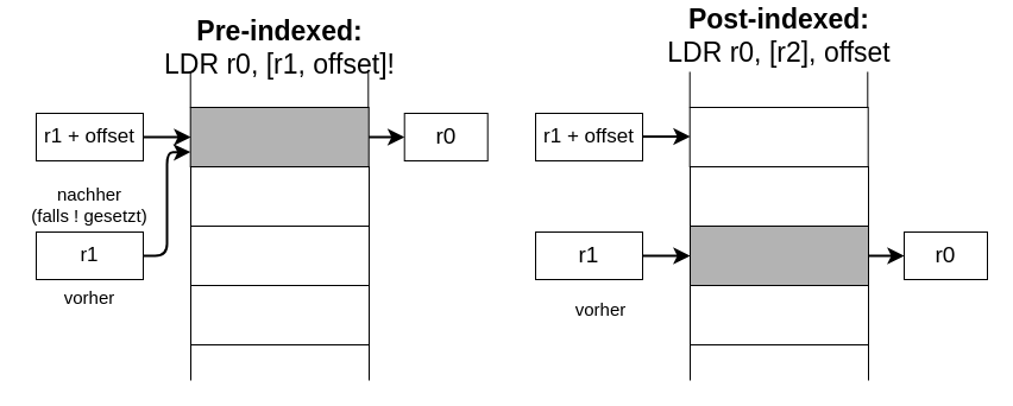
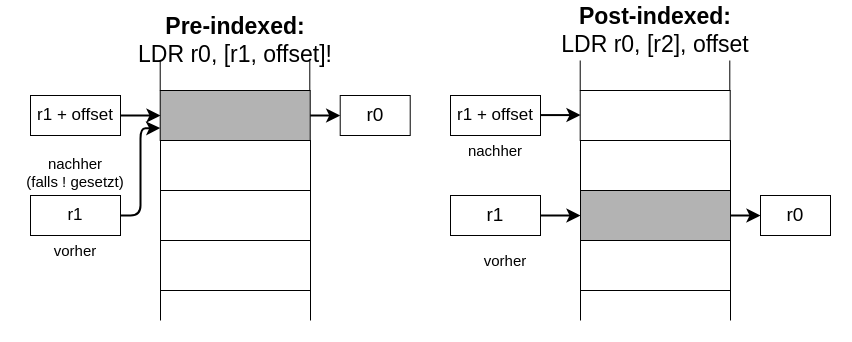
  <mxCell id="0" />
  <mxCell id="1" parent="0" />
  <mxCell id="2" value="" style="rounded=0;whiteSpace=wrap;html=1;hachureGap=4;pointerEvents=0;fillColor=#FFFFFF;" vertex="1" parent="1"><mxGeometry x="160" y="190" width="150" height="50" as="geometry" /></mxCell>
  <mxCell id="3" value="" style="rounded=0;whiteSpace=wrap;html=1;hachureGap=4;pointerEvents=0;fontStyle=4" vertex="1" parent="1"><mxGeometry x="160" y="140" width="150" height="50" as="geometry" /></mxCell>
  <mxCell id="4" value="" style="rounded=0;whiteSpace=wrap;html=1;hachureGap=4;pointerEvents=0;" vertex="1" parent="1"><mxGeometry x="160" y="240" width="150" height="50" as="geometry" /></mxCell>
  <mxCell id="5" value="" style="endArrow=none;html=1;startSize=14;endSize=14;sourcePerimeterSpacing=8;targetPerimeterSpacing=8;entryX=0;entryY=1;entryDx=0;entryDy=0;" edge="1" parent="1"><mxGeometry width="50" height="50" relative="1" as="geometry"><mxPoint x="310" y="320" as="sourcePoint" /><mxPoint x="310" y="290" as="targetPoint" /></mxGeometry></mxCell>
  <mxCell id="6" value="&lt;div&gt;&lt;font style=&quot;font-size: 23px&quot;&gt;&lt;b&gt;&lt;font style=&quot;font-size: 23px&quot;&gt;Pre-indexed:&lt;br&gt;&lt;/font&gt;&lt;/b&gt;&lt;/font&gt;&lt;/div&gt;&lt;div&gt;&lt;font style=&quot;font-size: 23px&quot;&gt;&lt;font style=&quot;font-size: 23px&quot;&gt;LDR r0, [r1, offset]!&lt;/font&gt;&lt;/font&gt;&lt;/div&gt;" style="text;html=1;strokeColor=none;fillColor=none;align=center;verticalAlign=middle;whiteSpace=wrap;rounded=0;hachureGap=4;pointerEvents=0;" vertex="1" parent="1"><mxGeometry x="120" y="30" width="230" height="20" as="geometry" /></mxCell>
  <mxCell id="7" value="" style="endArrow=none;html=1;startSize=14;endSize=14;sourcePerimeterSpacing=8;targetPerimeterSpacing=8;entryX=0;entryY=1;entryDx=0;entryDy=0;" edge="1" parent="1"><mxGeometry width="50" height="50" relative="1" as="geometry"><mxPoint x="160" y="320" as="sourcePoint" /><mxPoint x="160" y="290" as="targetPoint" /></mxGeometry></mxCell>
  <mxCell id="8" value="" style="endArrow=classic;html=1;startSize=14;endSize=8;sourcePerimeterSpacing=8;targetPerimeterSpacing=8;exitX=1;exitY=0.5;exitDx=0;exitDy=0;strokeWidth=2;entryX=0;entryY=0.75;entryDx=0;entryDy=0;" edge="1" parent="1" target="9"><mxGeometry width="50" height="50" relative="1" as="geometry"><mxPoint x="120" y="215" as="sourcePoint" /><mxPoint x="140" y="110" as="targetPoint" /><Array as="points"><mxPoint x="140" y="215" /><mxPoint x="140" y="128" /></Array></mxGeometry></mxCell>
  <mxCell id="9" value="" style="rounded=0;whiteSpace=wrap;html=1;hachureGap=4;pointerEvents=0;fontStyle=4;fillColor=#B3B3B3;" vertex="1" parent="1"><mxGeometry x="159.71" y="90" width="150" height="50" as="geometry" /></mxCell>
  <mxCell id="10" value="" style="endArrow=none;html=1;startSize=14;endSize=14;sourcePerimeterSpacing=8;targetPerimeterSpacing=8;entryX=0;entryY=1;entryDx=0;entryDy=0;" edge="1" parent="1"><mxGeometry width="50" height="50" relative="1" as="geometry"><mxPoint x="309.31" y="90" as="sourcePoint" /><mxPoint x="309.31" y="60" as="targetPoint" /></mxGeometry></mxCell>
  <mxCell id="11" value="" style="endArrow=none;html=1;startSize=14;endSize=14;sourcePerimeterSpacing=8;targetPerimeterSpacing=8;entryX=0;entryY=1;entryDx=0;entryDy=0;" edge="1" parent="1"><mxGeometry width="50" height="50" relative="1" as="geometry"><mxPoint x="159.71" y="90" as="sourcePoint" /><mxPoint x="159.71" y="60" as="targetPoint" /></mxGeometry></mxCell>
  <mxCell id="12" value="&lt;font style=&quot;font-size: 19px&quot;&gt;r0&lt;/font&gt;" style="rounded=0;whiteSpace=wrap;html=1;hachureGap=4;pointerEvents=0;" vertex="1" parent="1"><mxGeometry x="339.71" y="95" width="70" height="40" as="geometry" /></mxCell>
  <mxCell id="13" value="" style="endArrow=classic;html=1;startSize=14;endSize=8;sourcePerimeterSpacing=8;targetPerimeterSpacing=8;exitX=1;exitY=0.5;exitDx=0;exitDy=0;strokeWidth=2;entryX=0;entryY=0.5;entryDx=0;entryDy=0;" edge="1" parent="1" target="12"><mxGeometry width="50" height="50" relative="1" as="geometry"><mxPoint x="309.71" y="115" as="sourcePoint" /><mxPoint x="380" y="135" as="targetPoint" /></mxGeometry></mxCell>
  <mxCell id="14" value="" style="rounded=0;whiteSpace=wrap;html=1;hachureGap=4;pointerEvents=0;fillColor=#B3B3B3;" vertex="1" parent="1"><mxGeometry x="580" y="190" width="150" height="50" as="geometry" /></mxCell>
  <mxCell id="15" value="" style="rounded=0;whiteSpace=wrap;html=1;hachureGap=4;pointerEvents=0;fontStyle=4" vertex="1" parent="1"><mxGeometry x="580" y="140" width="150" height="50" as="geometry" /></mxCell>
  <mxCell id="16" value="" style="rounded=0;whiteSpace=wrap;html=1;hachureGap=4;pointerEvents=0;" vertex="1" parent="1"><mxGeometry x="580" y="240" width="150" height="50" as="geometry" /></mxCell>
  <mxCell id="17" value="" style="endArrow=none;html=1;startSize=14;endSize=14;sourcePerimeterSpacing=8;targetPerimeterSpacing=8;entryX=0;entryY=1;entryDx=0;entryDy=0;" edge="1" parent="1"><mxGeometry width="50" height="50" relative="1" as="geometry"><mxPoint x="730" y="320" as="sourcePoint" /><mxPoint x="730" y="290" as="targetPoint" /></mxGeometry></mxCell>
  <mxCell id="18" value="&lt;div&gt;&lt;font style=&quot;font-size: 23px&quot;&gt;&lt;b&gt;&lt;font style=&quot;font-size: 23px&quot;&gt;Post-indexed:&lt;/font&gt;&lt;/b&gt;&lt;/font&gt;&lt;/div&gt;&lt;div&gt;&lt;font style=&quot;font-size: 23px&quot;&gt;&lt;font style=&quot;font-size: 23px&quot;&gt;LDR r0, [r2], offset&lt;br&gt;&lt;/font&gt;&lt;/font&gt;&lt;/div&gt;" style="text;html=1;strokeColor=none;fillColor=none;align=center;verticalAlign=middle;whiteSpace=wrap;rounded=0;hachureGap=4;pointerEvents=0;" vertex="1" parent="1"><mxGeometry x="540" y="20" width="230" height="20" as="geometry" /></mxCell>
  <mxCell id="19" value="" style="endArrow=none;html=1;startSize=14;endSize=14;sourcePerimeterSpacing=8;targetPerimeterSpacing=8;entryX=0;entryY=1;entryDx=0;entryDy=0;" edge="1" parent="1"><mxGeometry width="50" height="50" relative="1" as="geometry"><mxPoint x="580" y="320" as="sourcePoint" /><mxPoint x="580" y="290" as="targetPoint" /></mxGeometry></mxCell>
  <mxCell id="20" value="&lt;font style=&quot;font-size: 19px&quot;&gt;r1&lt;/font&gt;" style="rounded=0;whiteSpace=wrap;html=1;hachureGap=4;pointerEvents=0;" vertex="1" parent="1"><mxGeometry x="450" y="195" width="90" height="40" as="geometry" /></mxCell>
  <mxCell id="21" value="" style="endArrow=classic;html=1;startSize=14;endSize=8;sourcePerimeterSpacing=8;targetPerimeterSpacing=8;exitX=1;exitY=0.5;exitDx=0;exitDy=0;entryX=0;entryY=0.5;entryDx=0;entryDy=0;strokeWidth=2;" edge="1" parent="1" source="20" target="14"><mxGeometry width="50" height="50" relative="1" as="geometry"><mxPoint x="600" y="190" as="sourcePoint" /><mxPoint x="650" y="140" as="targetPoint" /></mxGeometry></mxCell>
  <mxCell id="22" value="" style="rounded=0;whiteSpace=wrap;html=1;hachureGap=4;pointerEvents=0;fontStyle=4" vertex="1" parent="1"><mxGeometry x="579.71" y="90" width="150" height="50" as="geometry" /></mxCell>
  <mxCell id="23" value="" style="endArrow=none;html=1;startSize=14;endSize=14;sourcePerimeterSpacing=8;targetPerimeterSpacing=8;entryX=0;entryY=1;entryDx=0;entryDy=0;" edge="1" parent="1"><mxGeometry width="50" height="50" relative="1" as="geometry"><mxPoint x="729.31" y="90" as="sourcePoint" /><mxPoint x="729.31" y="60" as="targetPoint" /></mxGeometry></mxCell>
  <mxCell id="24" value="" style="endArrow=none;html=1;startSize=14;endSize=14;sourcePerimeterSpacing=8;targetPerimeterSpacing=8;entryX=0;entryY=1;entryDx=0;entryDy=0;" edge="1" parent="1"><mxGeometry width="50" height="50" relative="1" as="geometry"><mxPoint x="579.71" y="90" as="sourcePoint" /><mxPoint x="579.71" y="60" as="targetPoint" /></mxGeometry></mxCell>
  <mxCell id="25" value="&lt;font style=&quot;font-size: 17px&quot;&gt;r1 + offset&lt;/font&gt;" style="rounded=0;whiteSpace=wrap;html=1;hachureGap=4;pointerEvents=0;" vertex="1" parent="1"><mxGeometry x="450" y="95" width="90" height="40" as="geometry" /></mxCell>
  <mxCell id="26" value="&lt;font style=&quot;font-size: 19px&quot;&gt;r0&lt;/font&gt;" style="rounded=0;whiteSpace=wrap;html=1;hachureGap=4;pointerEvents=0;" vertex="1" parent="1"><mxGeometry x="760" y="195" width="70" height="40" as="geometry" /></mxCell>
  <mxCell id="27" value="" style="endArrow=classic;html=1;startSize=14;endSize=8;sourcePerimeterSpacing=8;targetPerimeterSpacing=8;exitX=1;exitY=0.5;exitDx=0;exitDy=0;strokeWidth=2;entryX=0;entryY=0.5;entryDx=0;entryDy=0;" edge="1" parent="1" source="14" target="26"><mxGeometry width="50" height="50" relative="1" as="geometry"><mxPoint x="740" y="234.5" as="sourcePoint" /><mxPoint x="800.29" y="235" as="targetPoint" /></mxGeometry></mxCell>
  <mxCell id="28" value="" style="endArrow=classic;html=1;startSize=14;endSize=8;sourcePerimeterSpacing=8;targetPerimeterSpacing=8;exitX=1;exitY=0.5;exitDx=0;exitDy=0;entryX=0;entryY=0.5;entryDx=0;entryDy=0;strokeWidth=2;" edge="1" parent="1"><mxGeometry width="50" height="50" relative="1" as="geometry"><mxPoint x="540" y="114.58" as="sourcePoint" /><mxPoint x="580" y="114.58" as="targetPoint" /></mxGeometry></mxCell>
  <mxCell id="29" value="&lt;font style=&quot;font-size: 15px&quot;&gt;vorher&lt;/font&gt;" style="text;html=1;strokeColor=none;fillColor=none;align=center;verticalAlign=middle;whiteSpace=wrap;rounded=0;hachureGap=4;pointerEvents=0;" vertex="1" parent="1"><mxGeometry x="55" y="240" width="40" height="20" as="geometry" /></mxCell>
+ <mxCell id="30" value="&lt;font style=&quot;font-size: 15px&quot;&gt;nachher&lt;/font&gt;" style="text;html=1;strokeColor=none;fillColor=none;align=center;verticalAlign=middle;whiteSpace=wrap;rounded=0;hachureGap=4;pointerEvents=0;" vertex="1" parent="1"><mxGeometry x="475" y="140" width="40" height="20" as="geometry" /></mxCell>
  <mxCell id="31" value="&lt;font style=&quot;font-size: 17px&quot;&gt;r1&lt;/font&gt;" style="rounded=0;whiteSpace=wrap;html=1;hachureGap=4;pointerEvents=0;" vertex="1" parent="1"><mxGeometry x="30" y="195" width="90" height="40" as="geometry" /></mxCell>
  <mxCell id="32" value="&lt;font style=&quot;font-size: 17px&quot;&gt;r1 + offset&lt;/font&gt;" style="rounded=0;whiteSpace=wrap;html=1;hachureGap=4;pointerEvents=0;" vertex="1" parent="1"><mxGeometry x="30" y="95" width="90" height="40" as="geometry" /></mxCell>
  <mxCell id="33" value="" style="endArrow=classic;html=1;startSize=14;endSize=8;sourcePerimeterSpacing=8;targetPerimeterSpacing=8;exitX=1;exitY=0.5;exitDx=0;exitDy=0;strokeWidth=2;" edge="1" parent="1" source="32"><mxGeometry width="50" height="50" relative="1" as="geometry"><mxPoint x="319.71" y="125" as="sourcePoint" /><mxPoint x="160" y="115" as="targetPoint" /></mxGeometry></mxCell>
  <mxCell id="34" value="&lt;font style=&quot;font-size: 15px&quot;&gt;vorher&lt;/font&gt;" style="text;html=1;strokeColor=none;fillColor=none;align=center;verticalAlign=middle;whiteSpace=wrap;rounded=0;hachureGap=4;pointerEvents=0;" vertex="1" parent="1"><mxGeometry x="485" y="250" width="40" height="20" as="geometry" /></mxCell>
  <mxCell id="35" value="&lt;div&gt;&lt;font style=&quot;font-size: 15px&quot;&gt;nachher&lt;/font&gt;&lt;/div&gt;&lt;div&gt;&lt;font style=&quot;font-size: 15px&quot;&gt;(falls ! gesetzt)&lt;br&gt;&lt;/font&gt;&lt;/div&gt;" style="text;html=1;strokeColor=none;fillColor=none;align=center;verticalAlign=middle;whiteSpace=wrap;rounded=0;hachureGap=4;pointerEvents=0;" vertex="1" parent="1"><mxGeometry x="20" y="162" width="110" height="20" as="geometry" /></mxCell>
